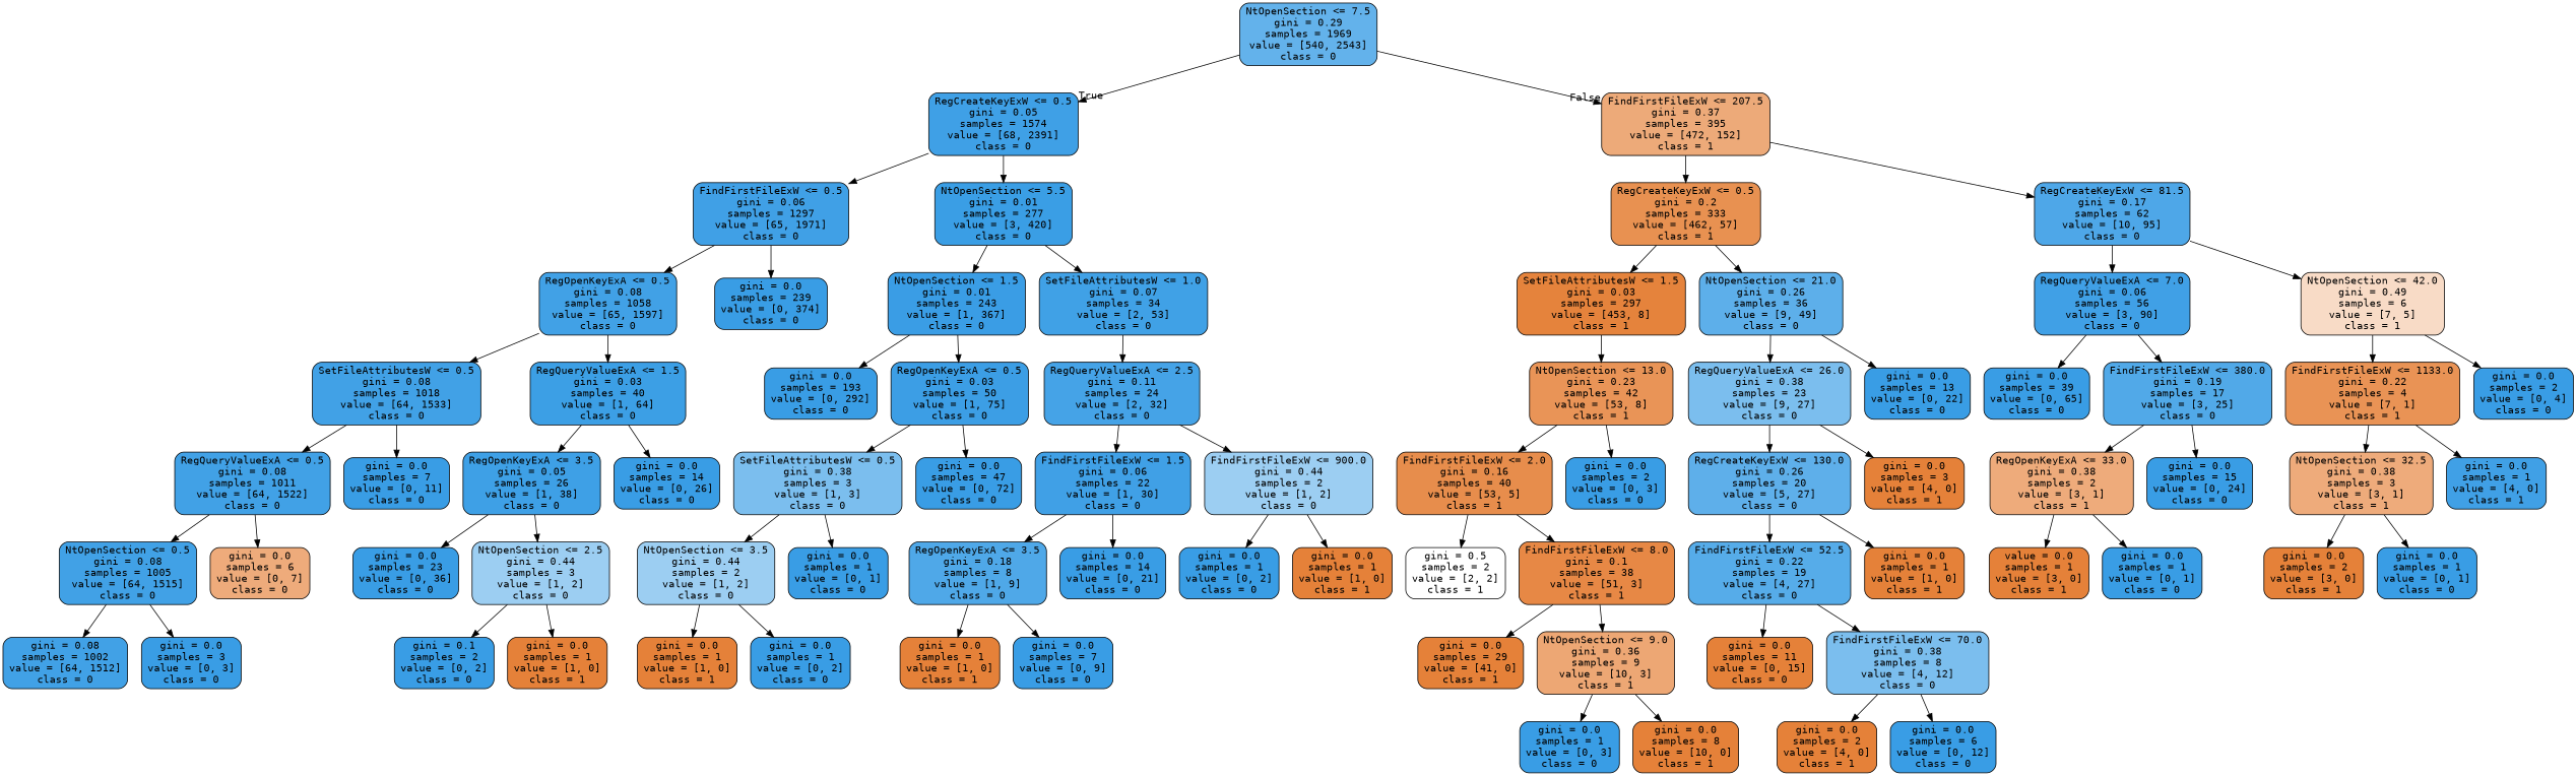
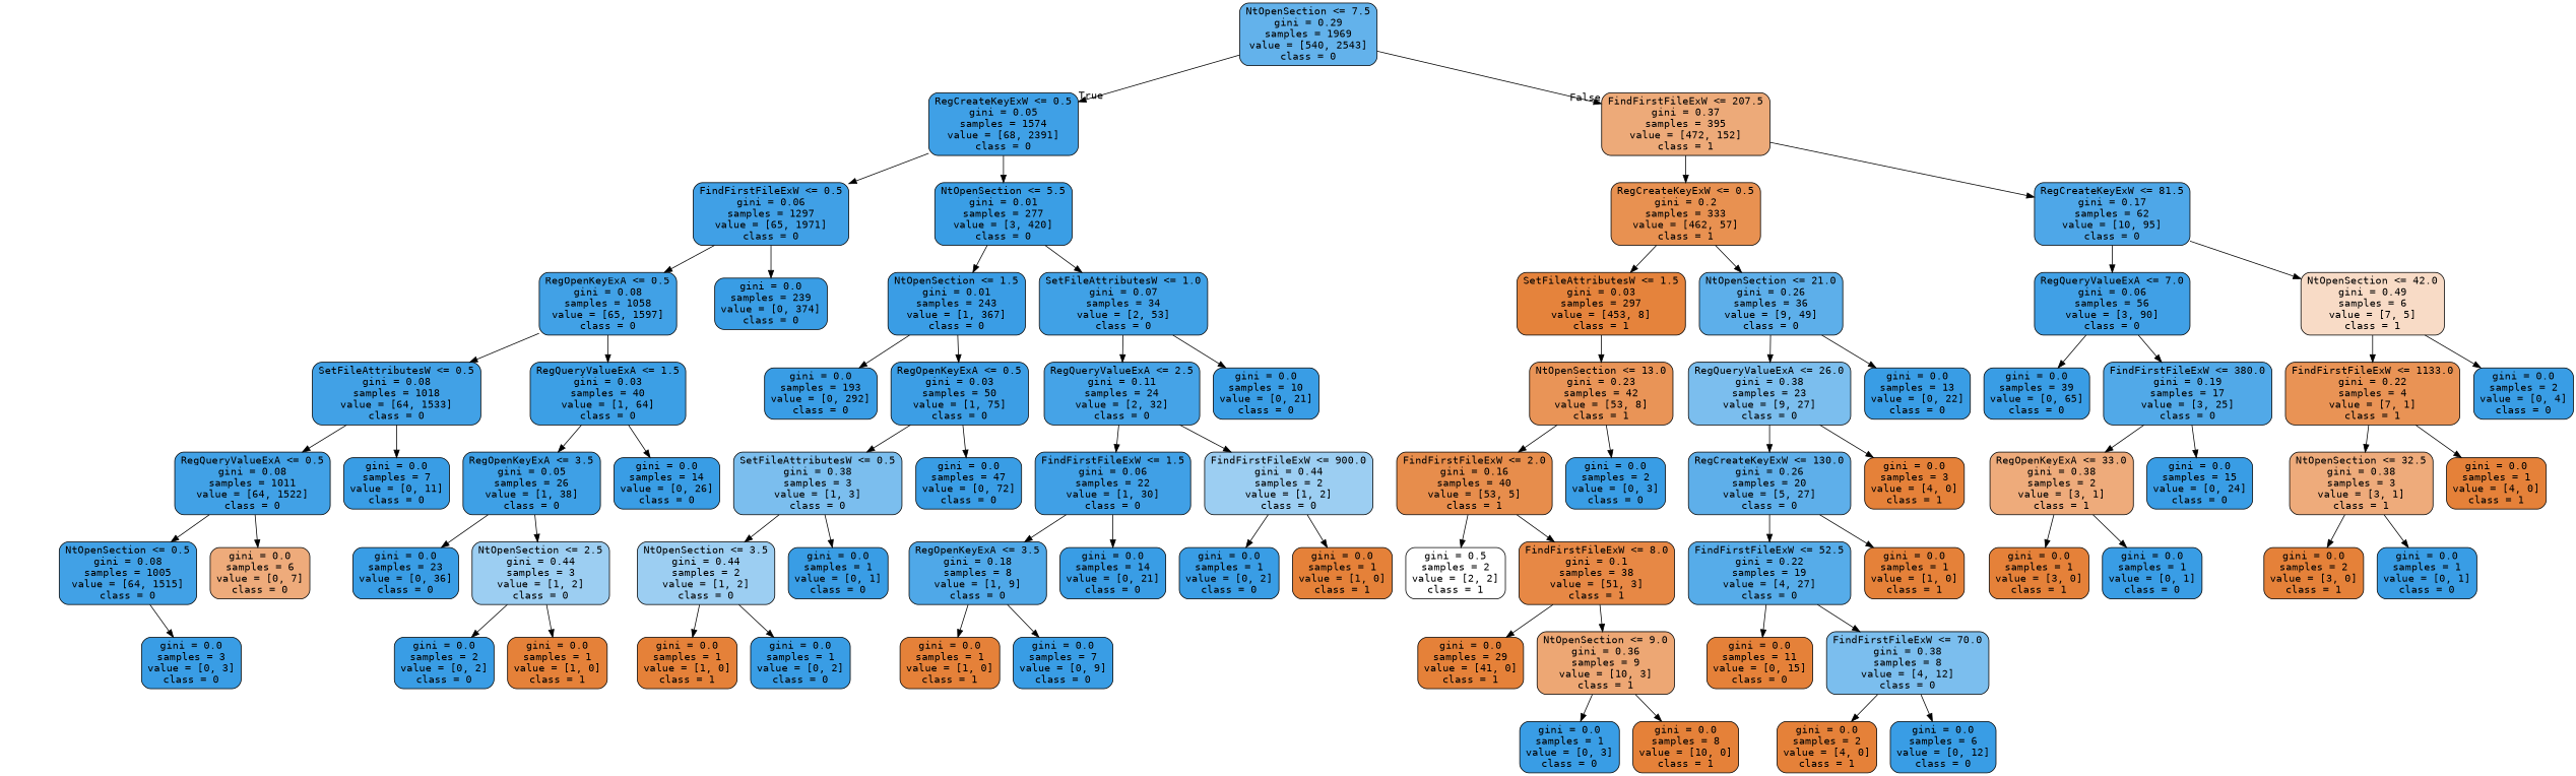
  digraph {
    fontname="DejaVu Sans Mono"
    node [color=black fillcolor="#399de5" fontname="DejaVu Sans Mono" shape=box style="filled, rounded"]
    edge [fontname="DejaVu Sans Mono"]
    n1 [fillcolor="#63b2eb" label="NtOpenSection <= 7.5\ngini = 0.29\nsamples = 1969\nvalue = [540, 2543]\nclass = 0"]
    n2 [fillcolor="#3fa0e6" label="RegCreateKeyExW <= 0.5\ngini = 0.05\nsamples = 1574\nvalue = [68, 2391]\nclass = 0"]
    n3 [fillcolor="#edaa79" label="FindFirstFileExW <= 207.5\ngini = 0.37\nsamples = 395\nvalue = [472, 152]\nclass = 1"]
    n4 [fillcolor="#40a0e6" label="FindFirstFileExW <= 0.5\ngini = 0.06\nsamples = 1297\nvalue = [65, 1971]\nclass = 0"]
    n5 [fillcolor="#3a9ee5" label="NtOpenSection <= 5.5\ngini = 0.01\nsamples = 277\nvalue = [3, 420]\nclass = 0"]
    n6 [fillcolor="#e89151" label="RegCreateKeyExW <= 0.5\ngini = 0.2\nsamples = 333\nvalue = [462, 57]\nclass = 1"]
    n7 [fillcolor="#4ea7e8" label="RegCreateKeyExW <= 81.5\ngini = 0.17\nsamples = 62\nvalue = [10, 95]\nclass = 0"]
    n8 [fillcolor="#41a1e6" label="RegOpenKeyExA <= 0.5\ngini = 0.08\nsamples = 1058\nvalue = [65, 1597]\nclass = 0"]
    n9 [label="gini = 0.0\nsamples = 239\nvalue = [0, 374]\nclass = 0"]
    n10 [fillcolor="#3a9de5" label="NtOpenSection <= 1.5\ngini = 0.01\nsamples = 243\nvalue = [1, 367]\nclass = 0"]
    n11 [fillcolor="#40a1e6" label="SetFileAttributesW <= 1.0\ngini = 0.07\nsamples = 34\nvalue = [2, 53]\nclass = 0"]
    n12 [fillcolor="#41a1e6" label="SetFileAttributesW <= 0.5\ngini = 0.08\nsamples = 1018\nvalue = [64, 1533]\nclass = 0"]
    n13 [fillcolor="#3c9fe5" label="RegQueryValueExA <= 1.5\ngini = 0.03\nsamples = 40\nvalue = [1, 64]\nclass = 0"]
    n14 [fillcolor="#41a1e6" label="RegQueryValueExA <= 0.5\ngini = 0.08\nsamples = 1011\nvalue = [64, 1522]\nclass = 0"]
    n15 [label="gini = 0.0\nsamples = 7\nvalue = [0, 11]\nclass = 0"]
    n16 [fillcolor="#3ea0e6" label="RegOpenKeyExA <= 3.5\ngini = 0.05\nsamples = 26\nvalue = [1, 38]\nclass = 0"]
    n17 [label="gini = 0.0\nsamples = 14\nvalue = [0, 26]\nclass = 0"]
    n18 [fillcolor="#41a1e6" label="NtOpenSection <= 0.5\ngini = 0.08\nsamples = 1005\nvalue = [64, 1515]\nclass = 0"]
    n19 [fillcolor="#eeab7b" label="gini = 0.0\nsamples = 6\nvalue = [0, 7]\nclass = 0"]
-   n20 [fillcolor="#41a1e6" label="gini = 0.08\nsamples = 1002\nvalue = [64, 1512]\nclass = 0"]
    n21 [label="gini = 0.0\nsamples = 3\nvalue = [0, 3]\nclass = 0"]
    n22 [label="gini = 0.0\nsamples = 23\nvalue = [0, 36]\nclass = 0"]
    n23 [fillcolor="#9ccef2" label="NtOpenSection <= 2.5\ngini = 0.44\nsamples = 3\nvalue = [1, 2]\nclass = 0"]
-   n24 [label="gini = 0.1\nsamples = 2\nvalue = [0, 2]\nclass = 0"]
+   n24 [label="gini = 0.0\nsamples = 2\nvalue = [0, 2]\nclass = 0"]
    n25 [fillcolor="#e58139" label="gini = 0.0\nsamples = 1\nvalue = [1, 0]\nclass = 1"]
    n26 [label="gini = 0.0\nsamples = 193\nvalue = [0, 292]\nclass = 0"]
    n27 [fillcolor="#3c9ee5" label="RegOpenKeyExA <= 0.5\ngini = 0.03\nsamples = 50\nvalue = [1, 75]\nclass = 0"]
    n28 [fillcolor="#45a3e7" label="RegQueryValueExA <= 2.5\ngini = 0.11\nsamples = 24\nvalue = [2, 32]\nclass = 0"]
+   n29 [label="gini = 0.0\nsamples = 10\nvalue = [0, 21]\nclass = 0"]
    n30 [fillcolor="#7bbeee" label="SetFileAttributesW <= 0.5\ngini = 0.38\nsamples = 3\nvalue = [1, 3]\nclass = 0"]
    n31 [label="gini = 0.0\nsamples = 47\nvalue = [0, 72]\nclass = 0"]
    n32 [fillcolor="#9ccef2" label="NtOpenSection <= 3.5\ngini = 0.44\nsamples = 2\nvalue = [1, 2]\nclass = 0"]
    n33 [label="gini = 0.0\nsamples = 1\nvalue = [0, 1]\nclass = 0"]
    n34 [fillcolor="#e58139" label="gini = 0.0\nsamples = 1\nvalue = [1, 0]\nclass = 1"]
    n35 [label="gini = 0.0\nsamples = 1\nvalue = [0, 2]\nclass = 0"]
    n36 [fillcolor="#40a0e6" label="FindFirstFileExW <= 1.5\ngini = 0.06\nsamples = 22\nvalue = [1, 30]\nclass = 0"]
    n37 [fillcolor="#9ccef2" label="FindFirstFileExW <= 900.0\ngini = 0.44\nsamples = 2\nvalue = [1, 2]\nclass = 0"]
    n38 [fillcolor="#4fa8e8" label="RegOpenKeyExA <= 3.5\ngini = 0.18\nsamples = 8\nvalue = [1, 9]\nclass = 0"]
    n39 [label="gini = 0.0\nsamples = 14\nvalue = [0, 21]\nclass = 0"]
    n40 [label="gini = 0.0\nsamples = 1\nvalue = [0, 2]\nclass = 0"]
    n41 [fillcolor="#e58139" label="gini = 0.0\nsamples = 1\nvalue = [1, 0]\nclass = 1"]
    n42 [fillcolor="#e58139" label="gini = 0.0\nsamples = 1\nvalue = [1, 0]\nclass = 1"]
    n43 [label="gini = 0.0\nsamples = 7\nvalue = [0, 9]\nclass = 0"]
    n44 [fillcolor="#e5833c" label="SetFileAttributesW <= 1.5\ngini = 0.03\nsamples = 297\nvalue = [453, 8]\nclass = 1"]
    n45 [fillcolor="#5dafea" label="NtOpenSection <= 21.0\ngini = 0.26\nsamples = 36\nvalue = [9, 49]\nclass = 0"]
    n46 [fillcolor="#40a0e6" label="RegQueryValueExA <= 7.0\ngini = 0.06\nsamples = 56\nvalue = [3, 90]\nclass = 0"]
    n47 [fillcolor="#f8dbc6" label="NtOpenSection <= 42.0\ngini = 0.49\nsamples = 6\nvalue = [7, 5]\nclass = 1"]
    n48 [fillcolor="#e99457" label="NtOpenSection <= 13.0\ngini = 0.23\nsamples = 42\nvalue = [53, 8]\nclass = 1"]
    n49 [fillcolor="#7bbeee" label="RegQueryValueExA <= 26.0\ngini = 0.38\nsamples = 23\nvalue = [9, 27]\nclass = 0"]
    n50 [label="gini = 0.0\nsamples = 13\nvalue = [0, 22]\nclass = 0"]
    n51 [fillcolor="#e78d4c" label="FindFirstFileExW <= 2.0\ngini = 0.16\nsamples = 40\nvalue = [53, 5]\nclass = 1"]
    n52 [label="gini = 0.0\nsamples = 2\nvalue = [0, 3]\nclass = 0"]
    n53 [fillcolor="#ffffff" label="gini = 0.5\nsamples = 2\nvalue = [2, 2]\nclass = 1"]
    n54 [fillcolor="#e78845" label="FindFirstFileExW <= 8.0\ngini = 0.1\nsamples = 38\nvalue = [51, 3]\nclass = 1"]
    n55 [fillcolor="#e58139" label="gini = 0.0\nsamples = 29\nvalue = [41, 0]\nclass = 1"]
    n56 [fillcolor="#eda774" label="NtOpenSection <= 9.0\ngini = 0.36\nsamples = 9\nvalue = [10, 3]\nclass = 1"]
    n57 [label="gini = 0.0\nsamples = 1\nvalue = [0, 3]\nclass = 0"]
    n58 [fillcolor="#e58139" label="gini = 0.0\nsamples = 8\nvalue = [10, 0]\nclass = 1"]
    n59 [fillcolor="#5eafea" label="RegCreateKeyExW <= 130.0\ngini = 0.26\nsamples = 20\nvalue = [5, 27]\nclass = 0"]
    n60 [fillcolor="#e58139" label="gini = 0.0\nsamples = 3\nvalue = [4, 0]\nclass = 1"]
    n61 [fillcolor="#56ace9" label="FindFirstFileExW <= 52.5\ngini = 0.22\nsamples = 19\nvalue = [4, 27]\nclass = 0"]
    n62 [fillcolor="#e58139" label="gini = 0.0\nsamples = 1\nvalue = [1, 0]\nclass = 1"]
    n63 [fillcolor="#e58139" label="gini = 0.0\nsamples = 11\nvalue = [0, 15]\nclass = 0"]
    n64 [fillcolor="#7bbeee" label="FindFirstFileExW <= 70.0\ngini = 0.38\nsamples = 8\nvalue = [4, 12]\nclass = 0"]
    n65 [fillcolor="#e58139" label="gini = 0.0\nsamples = 2\nvalue = [4, 0]\nclass = 1"]
    n66 [label="gini = 0.0\nsamples = 6\nvalue = [0, 12]\nclass = 0"]
    n67 [label="gini = 0.0\nsamples = 39\nvalue = [0, 65]\nclass = 0"]
    n68 [fillcolor="#51a9e8" label="FindFirstFileExW <= 380.0\ngini = 0.19\nsamples = 17\nvalue = [3, 25]\nclass = 0"]
    n69 [fillcolor="#e99355" label="FindFirstFileExW <= 1133.0\ngini = 0.22\nsamples = 4\nvalue = [7, 1]\nclass = 1"]
    n70 [label="gini = 0.0\nsamples = 2\nvalue = [0, 4]\nclass = 0"]
    n71 [fillcolor="#eeab7b" label="RegOpenKeyExA <= 33.0\ngini = 0.38\nsamples = 2\nvalue = [3, 1]\nclass = 1"]
    n72 [label="gini = 0.0\nsamples = 15\nvalue = [0, 24]\nclass = 0"]
-   n73 [fillcolor="#e58139" label="value = 0.0\nsamples = 1\nvalue = [3, 0]\nclass = 1"]
+   n73 [fillcolor="#e58139" label="gini = 0.0\nsamples = 1\nvalue = [3, 0]\nclass = 1"]
    n74 [label="gini = 0.0\nsamples = 1\nvalue = [0, 1]\nclass = 0"]
    n75 [fillcolor="#eeab7b" label="NtOpenSection <= 32.5\ngini = 0.38\nsamples = 3\nvalue = [3, 1]\nclass = 1"]
-   n76 [fillcolor="#40a0e6" label="gini = 0.0\nsamples = 1\nvalue = [4, 0]\nclass = 1"]
+   n76 [fillcolor="#e58139" label="gini = 0.0\nsamples = 1\nvalue = [4, 0]\nclass = 1"]
    n77 [fillcolor="#e58139" label="gini = 0.0\nsamples = 2\nvalue = [3, 0]\nclass = 1"]
    n78 [label="gini = 0.0\nsamples = 1\nvalue = [0, 1]\nclass = 0"]
    n1 -> n2 [headlabel=True labelangle=45 labeldistance=2.5]
    n1 -> n3 [headlabel=False labelangle=-45 labeldistance=2.5]
    n2 -> n4
    n2 -> n5
    n3 -> n6
    n3 -> n7
    n4 -> n8
    n4 -> n9
    n5 -> n10
    n5 -> n11
    n6 -> n44
    n6 -> n45
    n7 -> n46
    n7 -> n47
    n8 -> n12
    n8 -> n13
    n10 -> n26
    n10 -> n27
    n11 -> n28
+   n11 -> n29
    n12 -> n14
    n12 -> n15
    n13 -> n16
    n13 -> n17
    n14 -> n18
    n14 -> n19
    n16 -> n22
    n16 -> n23
-   n18 -> n20
    n18 -> n21
    n23 -> n24
    n23 -> n25
    n27 -> n30
    n27 -> n31
    n28 -> n36
    n28 -> n37
    n30 -> n32
    n30 -> n33
    n32 -> n34
    n32 -> n35
    n36 -> n38
    n36 -> n39
    n37 -> n40
    n37 -> n41
    n38 -> n42
    n38 -> n43
    n44 -> n48
    n45 -> n49
    n45 -> n50
    n46 -> n67
    n46 -> n68
    n47 -> n69
    n47 -> n70
    n48 -> n51
    n48 -> n52
    n49 -> n59
    n49 -> n60
    n51 -> n53
    n51 -> n54
    n54 -> n55
    n54 -> n56
    n56 -> n57
    n56 -> n58
    n59 -> n61
    n59 -> n62
    n61 -> n63
    n61 -> n64
    n64 -> n65
    n64 -> n66
    n68 -> n71
    n68 -> n72
    n69 -> n75
    n69 -> n76
    n71 -> n73
    n71 -> n74
    n75 -> n77
    n75 -> n78
  }
